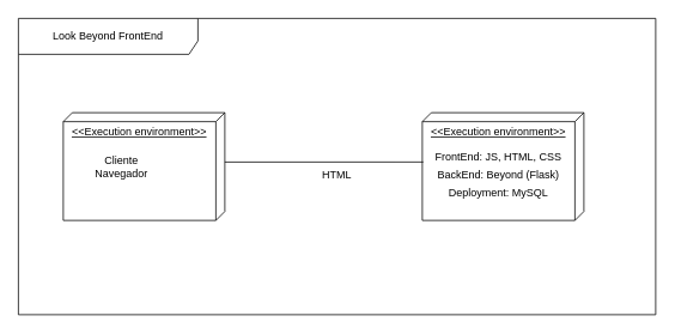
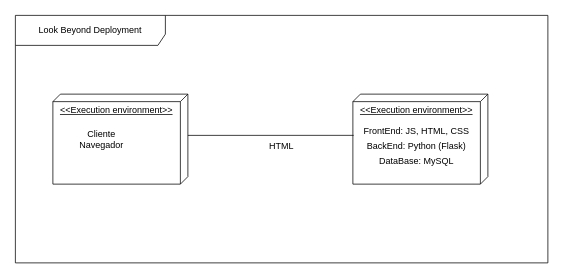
  <mxCell id="0" />
  <mxCell id="1" parent="0" />
- <mxCell id="2" value="Look Beyond FrontEnd" style="shape=umlFrame;whiteSpace=wrap;html=1;pointerEvents=0;width=200;height=40;" vertex="1" parent="1"><mxGeometry x="20" y="20" width="710" height="330" as="geometry" /></mxCell>
+ <mxCell id="2" value="Look Beyond Deployment" style="shape=umlFrame;whiteSpace=wrap;html=1;pointerEvents=0;width=200;height=40;" vertex="1" parent="1"><mxGeometry x="20" y="20" width="710" height="330" as="geometry" /></mxCell>
  <mxCell id="3" value="&amp;lt;&amp;lt;Execution environment&amp;gt;&amp;gt;" style="verticalAlign=top;align=center;spacingTop=8;spacingLeft=2;spacingRight=12;shape=cube;size=10;direction=south;fontStyle=4;html=1;whiteSpace=wrap;" vertex="1" parent="1"><mxGeometry x="70" y="125" width="180" height="120" as="geometry" /></mxCell>
  <mxCell id="4" value="Cliente Navegador" style="text;html=1;strokeColor=none;fillColor=none;align=center;verticalAlign=middle;whiteSpace=wrap;rounded=0;" vertex="1" parent="1"><mxGeometry x="105" y="170" width="60" height="30" as="geometry" /></mxCell>
  <mxCell id="5" value="&amp;lt;&amp;lt;Execution environment&amp;gt;&amp;gt;" style="verticalAlign=top;align=center;spacingTop=8;spacingLeft=2;spacingRight=12;shape=cube;size=10;direction=south;fontStyle=4;html=1;whiteSpace=wrap;" vertex="1" parent="1"><mxGeometry x="470" y="125" width="180" height="120" as="geometry" /></mxCell>
  <mxCell id="6" value="FrontEnd: JS, HTML, CSS" style="text;html=1;strokeColor=none;fillColor=none;align=center;verticalAlign=middle;whiteSpace=wrap;rounded=0;" vertex="1" parent="1"><mxGeometry x="480" y="160" width="150" height="30" as="geometry" /></mxCell>
- <mxCell id="7" value="BackEnd: Beyond (Flask)" style="text;html=1;strokeColor=none;fillColor=none;align=center;verticalAlign=middle;whiteSpace=wrap;rounded=0;" vertex="1" parent="1"><mxGeometry x="480" y="180" width="150" height="30" as="geometry" /></mxCell>
- <mxCell id="8" value="Deployment: MySQL" style="text;html=1;strokeColor=none;fillColor=none;align=center;verticalAlign=middle;whiteSpace=wrap;rounded=0;" vertex="1" parent="1"><mxGeometry x="480" y="200" width="150" height="30" as="geometry" /></mxCell>
+ <mxCell id="7" value="BackEnd: Python (Flask)" style="text;html=1;strokeColor=none;fillColor=none;align=center;verticalAlign=middle;whiteSpace=wrap;rounded=0;" vertex="1" parent="1"><mxGeometry x="480" y="180" width="150" height="30" as="geometry" /></mxCell>
+ <mxCell id="8" value="DataBase: MySQL" style="text;html=1;strokeColor=none;fillColor=none;align=center;verticalAlign=middle;whiteSpace=wrap;rounded=0;" vertex="1" parent="1"><mxGeometry x="480" y="200" width="150" height="30" as="geometry" /></mxCell>
  <mxCell id="9" value="" style="endArrow=none;html=1;rounded=0;exitX=0;exitY=0;exitDx=55;exitDy=0;exitPerimeter=0;entryX=0.458;entryY=0.994;entryDx=0;entryDy=0;entryPerimeter=0;" edge="1" parent="1" source="3" target="5"><mxGeometry width="50" height="50" relative="1" as="geometry"><mxPoint x="351" y="210" as="sourcePoint" /><mxPoint x="401" y="160" as="targetPoint" /></mxGeometry></mxCell>
  <mxCell id="10" value="HTML" style="text;html=1;strokeColor=none;fillColor=none;align=center;verticalAlign=middle;whiteSpace=wrap;rounded=0;" vertex="1" parent="1"><mxGeometry x="345" y="180" width="60" height="30" as="geometry" /></mxCell>
